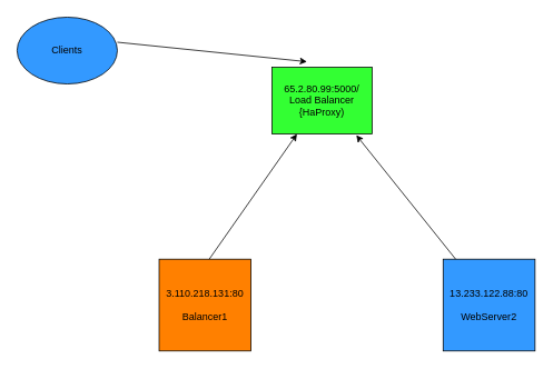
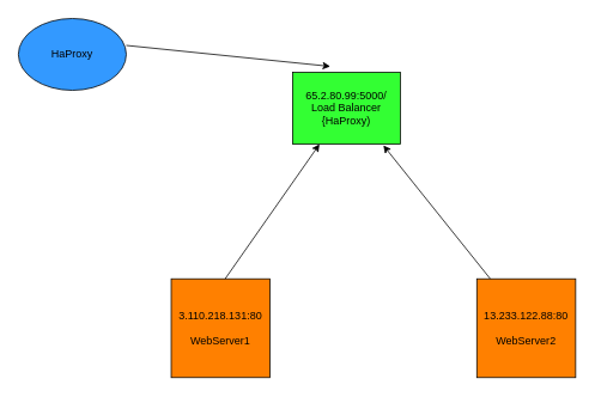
  <mxCell id="0" />
  <mxCell id="1" parent="0" />
- <mxCell id="2" value="Clients" style="ellipse;whiteSpace=wrap;html=1;fillColor=#3399FF;" vertex="1" parent="1"><mxGeometry x="20" y="20" width="120" height="80" as="geometry" /></mxCell>
+ <mxCell id="2" value="HaProxy" style="ellipse;whiteSpace=wrap;html=1;fillColor=#3399FF;" vertex="1" parent="1"><mxGeometry x="20" y="20" width="120" height="80" as="geometry" /></mxCell>
  <mxCell id="3" value="65.2.80.99:5000/&lt;br&gt;Load Balancer&lt;br&gt;{HaProxy)" style="rounded=0;whiteSpace=wrap;html=1;fillColor=#33FF33;" vertex="1" parent="1"><mxGeometry x="325" y="80" width="120" height="80" as="geometry" /></mxCell>
- <mxCell id="4" value="3.110.218.131:80&lt;br&gt;&lt;br&gt;Balancer1" style="whiteSpace=wrap;html=1;aspect=fixed;fillColor=#FF8000;" vertex="1" parent="1"><mxGeometry x="190" y="310" width="110" height="110" as="geometry" /></mxCell>
- <mxCell id="5" value="13.233.122.88:80&lt;br&gt;&lt;br&gt;WebServer2" style="whiteSpace=wrap;html=1;aspect=fixed;fillColor=#3399ff;" vertex="1" parent="1"><mxGeometry x="530" y="310" width="110" height="110" as="geometry" /></mxCell>
+ <mxCell id="4" value="3.110.218.131:80&lt;br&gt;&lt;br&gt;WebServer1" style="whiteSpace=wrap;html=1;aspect=fixed;fillColor=#FF8000;" vertex="1" parent="1"><mxGeometry x="190" y="310" width="110" height="110" as="geometry" /></mxCell>
+ <mxCell id="5" value="13.233.122.88:80&lt;br&gt;&lt;br&gt;WebServer2" style="whiteSpace=wrap;html=1;aspect=fixed;fillColor=#FF8000;" vertex="1" parent="1"><mxGeometry x="530" y="310" width="110" height="110" as="geometry" /></mxCell>
  <mxCell id="6" value="" style="endArrow=classic;html=1;rounded=0;entryX=0.35;entryY=-0.083;entryDx=0;entryDy=0;entryPerimeter=0;" edge="1" parent="1" target="3"><mxGeometry width="50" height="50" relative="1" as="geometry"><mxPoint x="140" y="50" as="sourcePoint" /><mxPoint x="190" y="0" as="targetPoint" /></mxGeometry></mxCell>
  <mxCell id="7" value="" style="endArrow=classic;html=1;rounded=0;entryX=0.842;entryY=1.017;entryDx=0;entryDy=0;entryPerimeter=0;" edge="1" parent="1" target="3"><mxGeometry width="50" height="50" relative="1" as="geometry"><mxPoint x="545" y="310" as="sourcePoint" /><mxPoint x="595" y="260" as="targetPoint" /></mxGeometry></mxCell>
  <mxCell id="8" value="" style="endArrow=classic;html=1;rounded=0;entryX=0.25;entryY=1;entryDx=0;entryDy=0;" edge="1" parent="1" target="3"><mxGeometry width="50" height="50" relative="1" as="geometry"><mxPoint x="250" y="310" as="sourcePoint" /><mxPoint x="300" y="260" as="targetPoint" /></mxGeometry></mxCell>
